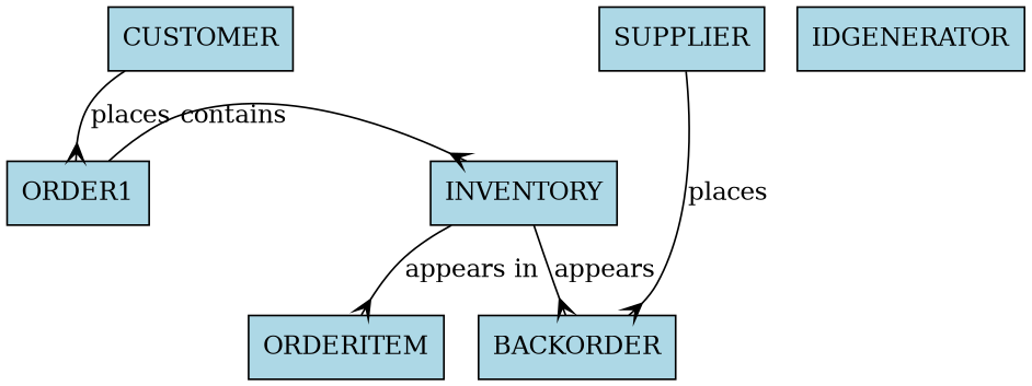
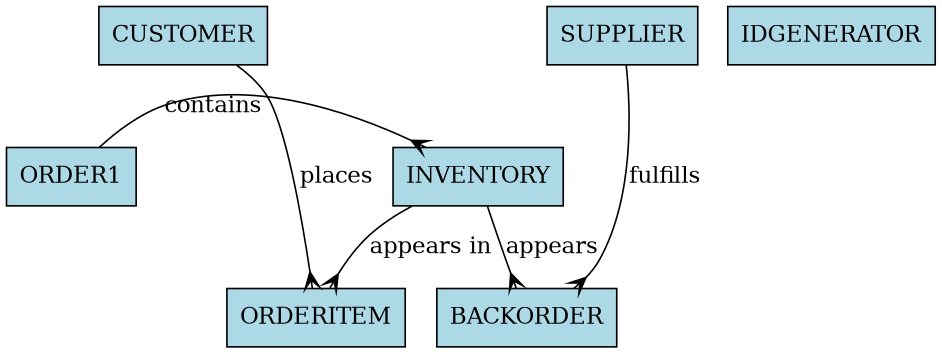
  digraph {
    rankdir=TB
    node [fillcolor=lightblue shape=box style=filled]
    edge [arrowhead=crow arrowtail=none dir=both]
    CUSTOMER
    SUPPLIER
    IDGENERATOR
    ORDER1
    INVENTORY
    ORDERITEM
    BACKORDER
    subgraph sub_1 {
      rank=same
      CUSTOMER
      SUPPLIER
      IDGENERATOR
    }
    subgraph sub_2 {
      rank=same
      ORDER1
      INVENTORY
    }
    subgraph sub_3 {
      rank=same
      ORDERITEM
      BACKORDER
    }
-   CUSTOMER -> ORDER1 [label=places]
-   SUPPLIER -> BACKORDER [label=places]
+   CUSTOMER -> ORDERITEM [label=places]
+   SUPPLIER -> BACKORDER [label=fulfills]
    ORDER1 -> INVENTORY [label=contains]
    INVENTORY -> ORDERITEM [label="appears in"]
    INVENTORY -> BACKORDER [label=appears]
  }
